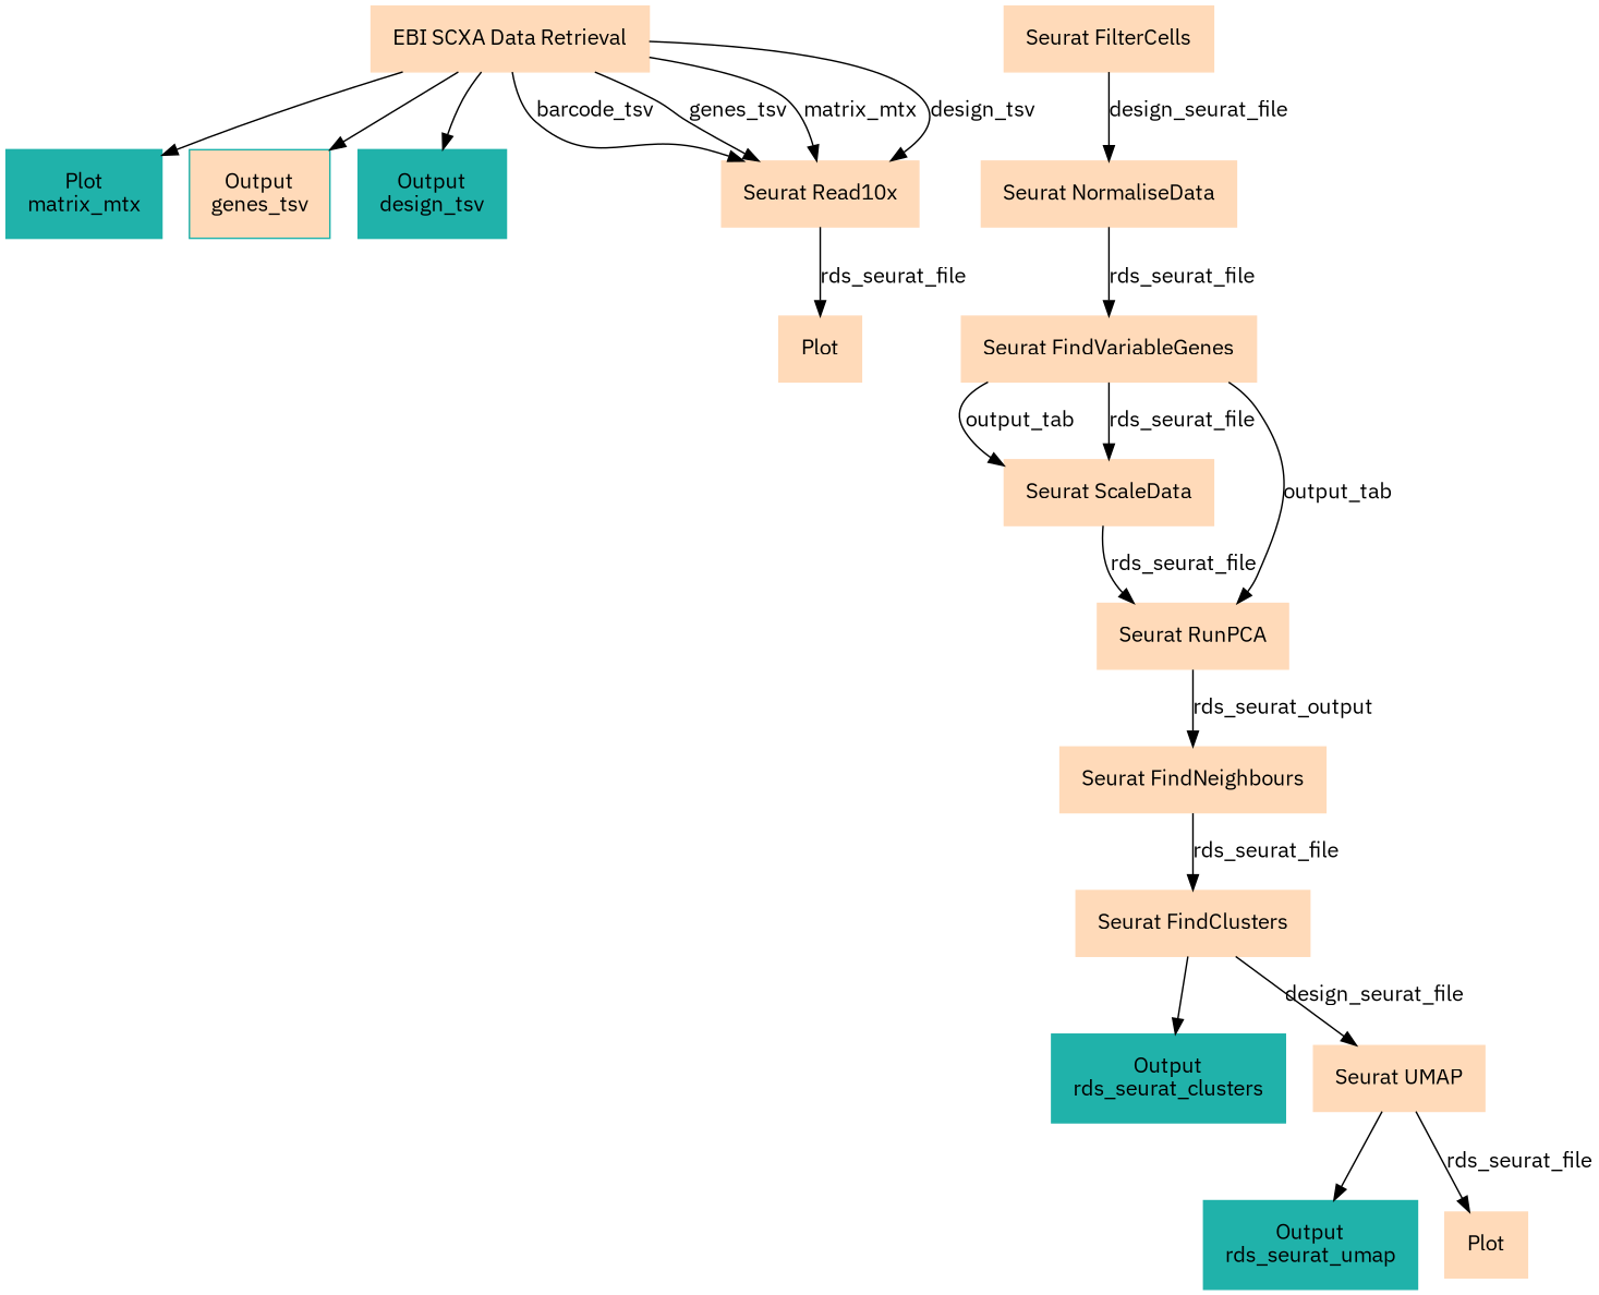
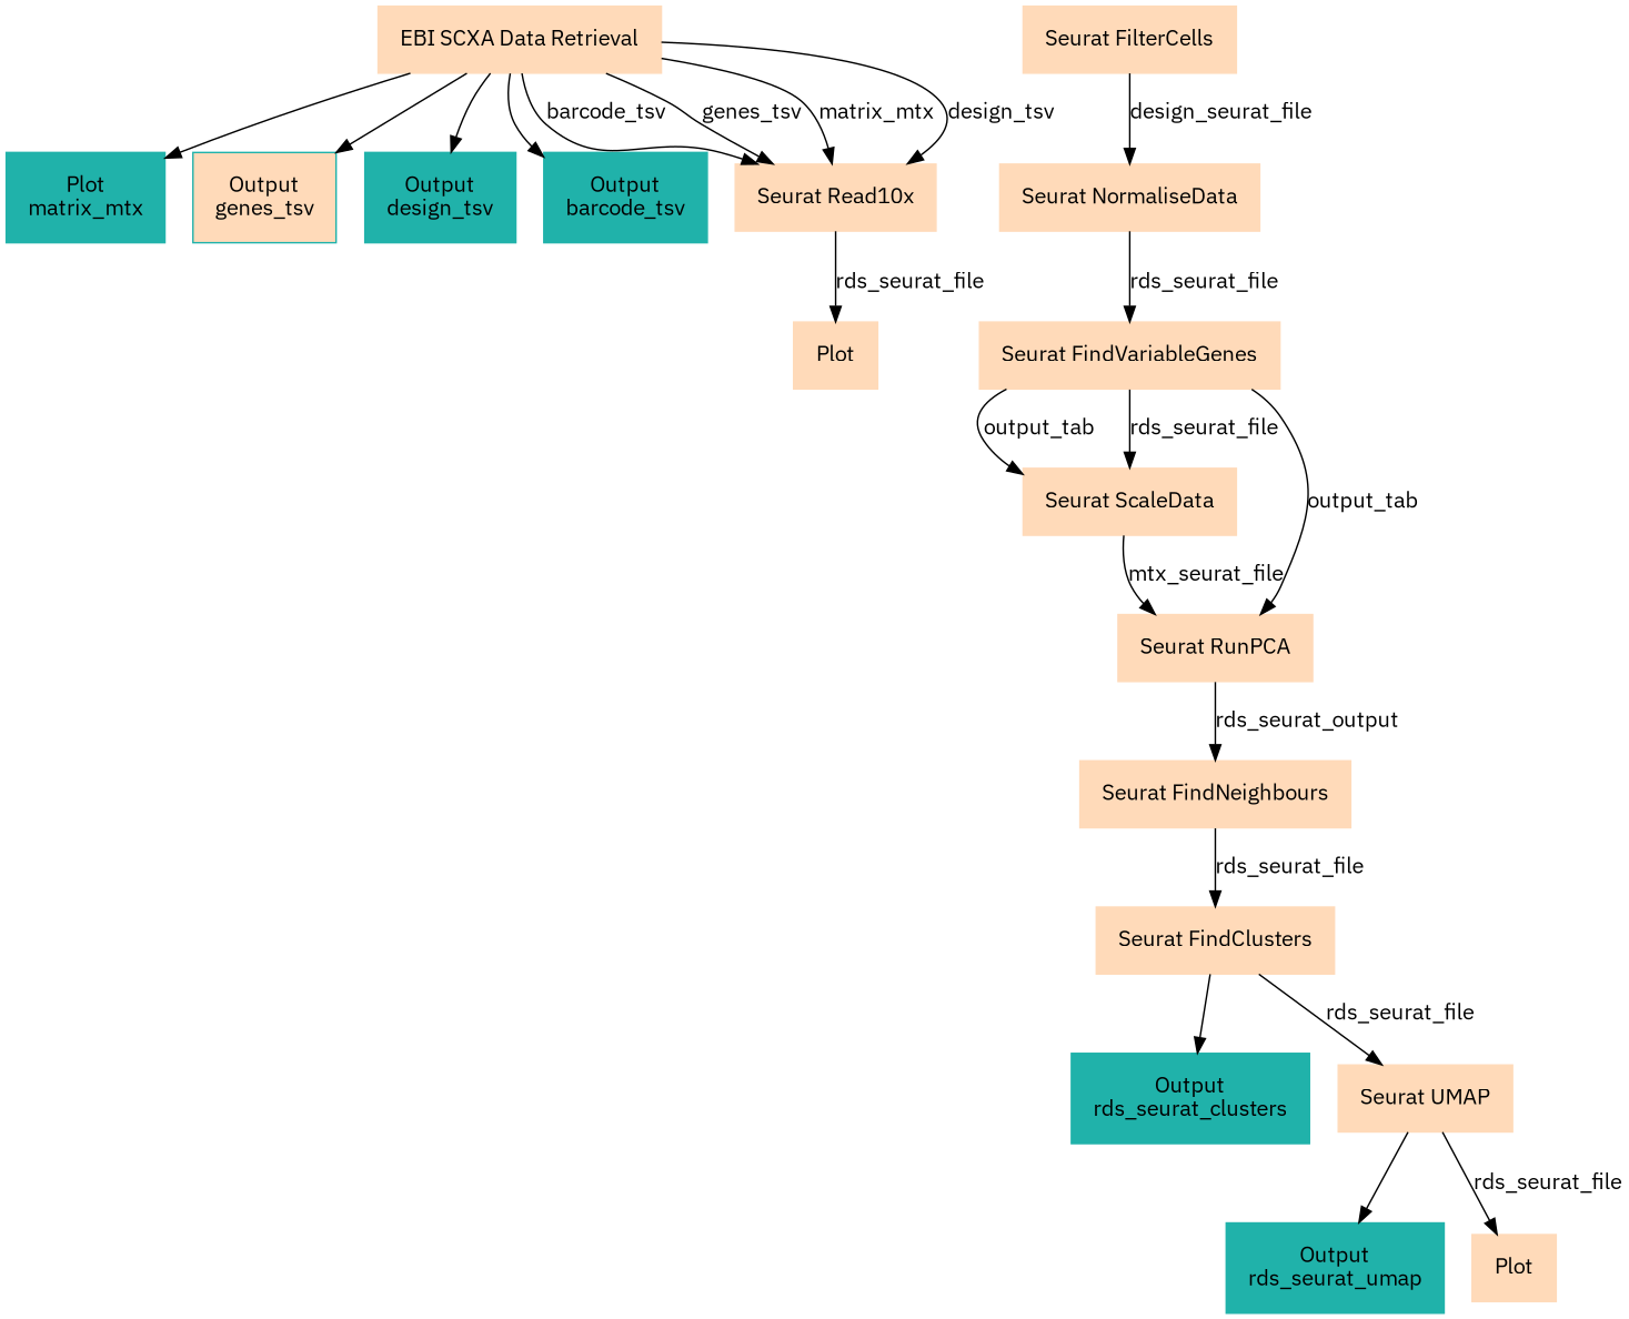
  digraph {
    fontname="IBM Plex Sans"
    node [color=peachpuff fontname="IBM Plex Sans" margin="0.2,0.2" shape=box style=filled]
    edge [fontname="IBM Plex Sans"]
    n1 [label="EBI SCXA Data Retrieval"]
    n2 [color=lightseagreen label="Plot\nmatrix_mtx"]
    n3 [color=lightseagreen fillcolor=peachpuff label="Output\ngenes_tsv"]
    n4 [color=lightseagreen label="Output\ndesign_tsv"]
+   n5 [color=lightseagreen label="Output\nbarcode_tsv"]
    n6 [label="Seurat Read10x"]
    n7 [label=Plot]
    n8 [label="Seurat FilterCells"]
    n9 [label="Seurat NormaliseData"]
    n10 [label="Seurat FindVariableGenes"]
    n11 [label="Seurat ScaleData"]
    n12 [label="Seurat RunPCA"]
    n13 [label="Seurat FindNeighbours"]
    n14 [label="Seurat FindClusters"]
    n15 [color=lightseagreen label="Output\nrds_seurat_clusters"]
    n16 [label="Seurat UMAP"]
    n17 [color=lightseagreen label="Output\nrds_seurat_umap"]
    n18 [label=Plot]
    n1 -> n2
    n1 -> n3
    n1 -> n4
+   n1 -> n5
    n1 -> n6 [label=barcode_tsv]
    n1 -> n6 [label=genes_tsv]
    n1 -> n6 [label=matrix_mtx]
    n1 -> n6 [label=design_tsv]
    n6 -> n7 [label=rds_seurat_file]
    n8 -> n9 [label=design_seurat_file]
    n9 -> n10 [label=rds_seurat_file]
    n10 -> n11 [label=output_tab]
    n10 -> n11 [label=rds_seurat_file]
    n10 -> n12 [label=output_tab]
-   n11 -> n12 [label=rds_seurat_file]
+   n11 -> n12 [label=mtx_seurat_file]
    n12 -> n13 [label=rds_seurat_output]
    n13 -> n14 [label=rds_seurat_file]
    n14 -> n15
-   n14 -> n16 [label=design_seurat_file]
+   n14 -> n16 [label=rds_seurat_file]
    n16 -> n17
    n16 -> n18 [label=rds_seurat_file]
  }
